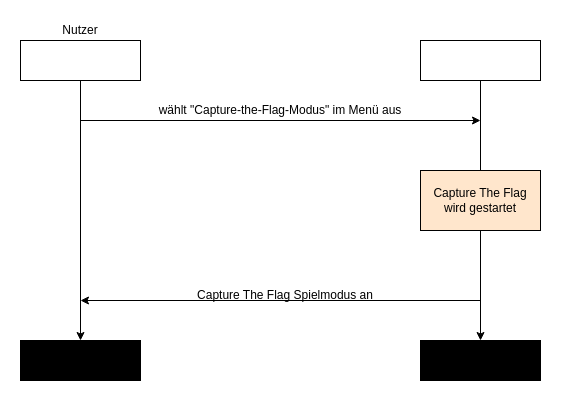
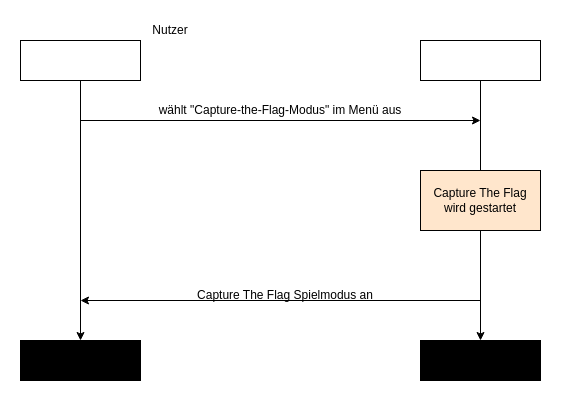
  <mxCell id="0" />
  <mxCell id="1" parent="0" />
  <mxCell id="2" value="" style="rounded=0;whiteSpace=wrap;html=1;" vertex="1" parent="1"><mxGeometry x="20" y="40" width="120" height="40" as="geometry" /></mxCell>
- <mxCell id="3" value="Nutzer" style="text;html=1;strokeColor=none;fillColor=none;align=center;verticalAlign=middle;whiteSpace=wrap;rounded=0;" vertex="1" parent="1"><mxGeometry x="60" y="20" width="40" height="20" as="geometry" /></mxCell>
+ <mxCell id="3" value="Nutzer" style="text;html=1;strokeColor=none;fillColor=none;align=center;verticalAlign=middle;whiteSpace=wrap;rounded=0;" vertex="1" parent="1"><mxGeometry x="150" y="20" width="40" height="20" as="geometry" /></mxCell>
  <mxCell id="4" value="" style="rounded=0;whiteSpace=wrap;html=1;" vertex="1" parent="1"><mxGeometry x="420" y="40" width="120" height="40" as="geometry" /></mxCell>
  <mxCell id="5" value="" style="rounded=0;whiteSpace=wrap;html=1;fillColor=#000000;" vertex="1" parent="1"><mxGeometry x="20" y="340" width="120" height="40" as="geometry" /></mxCell>
  <mxCell id="6" value="" style="rounded=0;whiteSpace=wrap;html=1;fillColor=#000000;" vertex="1" parent="1"><mxGeometry x="420" y="340" width="120" height="40" as="geometry" /></mxCell>
  <mxCell id="7" value="" style="endArrow=classic;html=1;exitX=0.5;exitY=1;exitDx=0;exitDy=0;entryX=0.5;entryY=0;entryDx=0;entryDy=0;" edge="1" parent="1" source="2" target="5"><mxGeometry width="50" height="50" relative="1" as="geometry"><mxPoint x="20" y="590" as="sourcePoint" /><mxPoint x="70" y="540" as="targetPoint" /></mxGeometry></mxCell>
  <mxCell id="8" value="" style="endArrow=classic;html=1;exitX=0.5;exitY=1;exitDx=0;exitDy=0;entryX=0.5;entryY=0;entryDx=0;entryDy=0;" edge="1" parent="1" source="4" target="6"><mxGeometry width="50" height="50" relative="1" as="geometry"><mxPoint x="480" y="80" as="sourcePoint" /><mxPoint x="480" y="480" as="targetPoint" /></mxGeometry></mxCell>
  <mxCell id="9" value="Capture The Flag wird gestartet" style="rounded=0;whiteSpace=wrap;html=1;fillColor=#ffe6cc;" vertex="1" parent="1"><mxGeometry x="420" y="170" width="120" height="60" as="geometry" /></mxCell>
  <mxCell id="10" value="" style="endArrow=classic;html=1;" edge="1" parent="1"><mxGeometry width="50" height="50" relative="1" as="geometry"><mxPoint x="480" y="300" as="sourcePoint" /><mxPoint x="80" y="300" as="targetPoint" /></mxGeometry></mxCell>
  <mxCell id="11" value="Capture The Flag Spielmodus an" style="text;html=1;strokeColor=none;fillColor=none;align=center;verticalAlign=middle;whiteSpace=wrap;rounded=0;" vertex="1" parent="1"><mxGeometry x="145" y="285" width="280" height="20" as="geometry" /></mxCell>
  <mxCell id="12" value="" style="endArrow=classic;html=1;" edge="1" parent="1"><mxGeometry width="50" height="50" relative="1" as="geometry"><mxPoint x="80" y="120" as="sourcePoint" /><mxPoint x="480" y="120" as="targetPoint" /></mxGeometry></mxCell>
  <mxCell id="13" value="wählt &quot;Capture-the-Flag-Modus&quot; im Menü aus" style="text;html=1;strokeColor=none;fillColor=none;align=center;verticalAlign=middle;whiteSpace=wrap;rounded=0;" vertex="1" parent="1"><mxGeometry x="140" y="100" width="280" height="20" as="geometry" /></mxCell>
